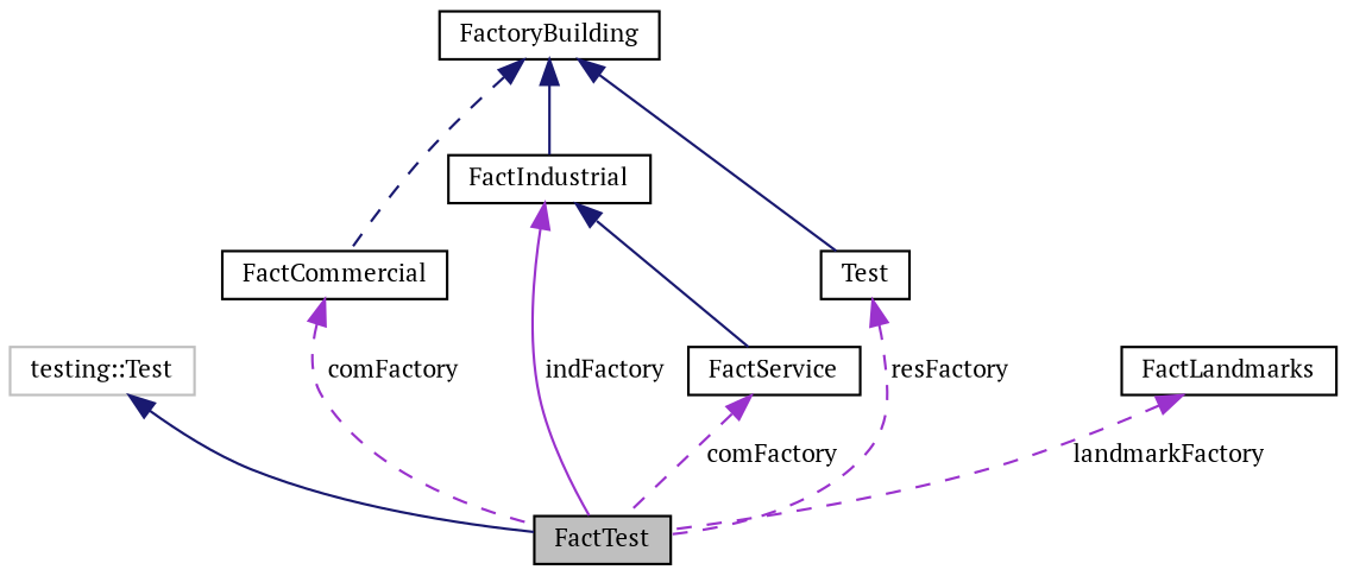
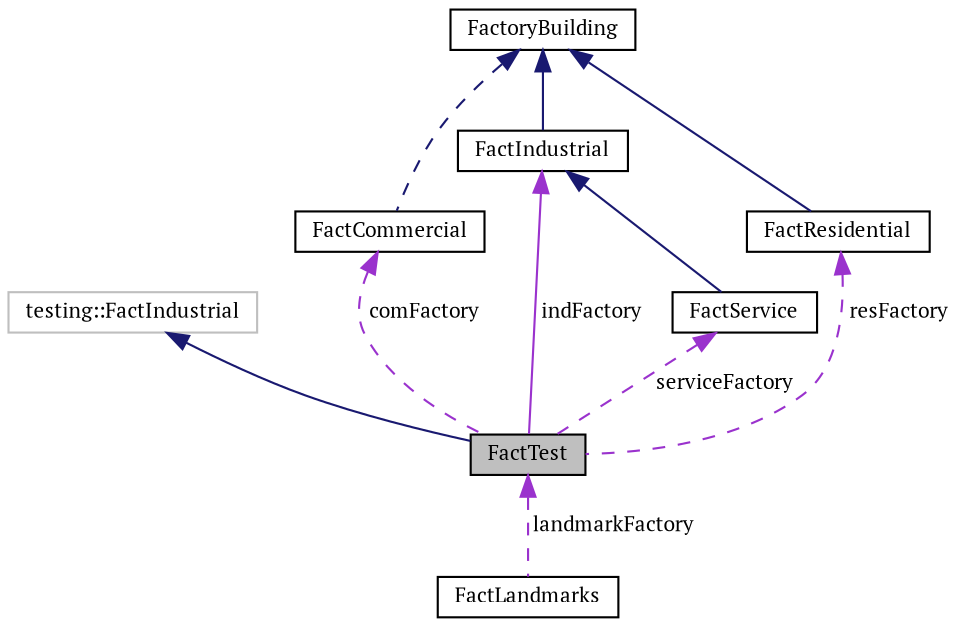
  digraph {
    fontname="PT Serif"
    node [color=black fillcolor=white fontname="PT Serif" fontsize=10 shape=record style=filled]
    edge [color=midnightblue dir=back fontname="PT Serif" fontsize=10 labelfontname=Helvetica labelfontsize=10 style=solid]
    n1 [fillcolor=grey75 fontcolor=black height=0.2 label=FactTest width=0.4]
-   n2 [color=grey75 height=0.2 label="testing::Test" width=0.4]
+   n2 [color=grey75 height=0.2 label="testing::FactIndustrial" width=0.4]
    n3 [height=0.2 label=FactService width=0.4]
    n4 [height=0.2 label=FactoryBuilding width=0.4]
    n5 [height=0.2 label=FactCommercial width=0.4]
    n6 [height=0.2 label=FactIndustrial width=0.4]
-   n7 [height=0.2 label=Test width=0.4]
+   n7 [height=0.2 label=FactResidential width=0.4]
    n8 [height=0.2 label=FactLandmarks width=0.4]
    n2 -> n1
-   n3 -> n1 [color=darkorchid3 label=" comFactory" style=dashed]
+   n3 -> n1 [color=darkorchid3 label=" serviceFactory" style=dashed]
    n4 -> n5 [style=dashed]
    n4 -> n6
    n4 -> n7
    n5 -> n1 [color=darkorchid3 label=" comFactory" style=dashed]
    n6 -> n1 [color=darkorchid3 label=" indFactory"]
    n6 -> n3
    n7 -> n1 [color=darkorchid3 label=" resFactory" style=dashed]
-   n8 -> n1 [color=darkorchid3 label=" landmarkFactory" style=dashed]
+   n1 -> n8 [color=darkorchid3 label=" landmarkFactory" style=dashed]
  }
